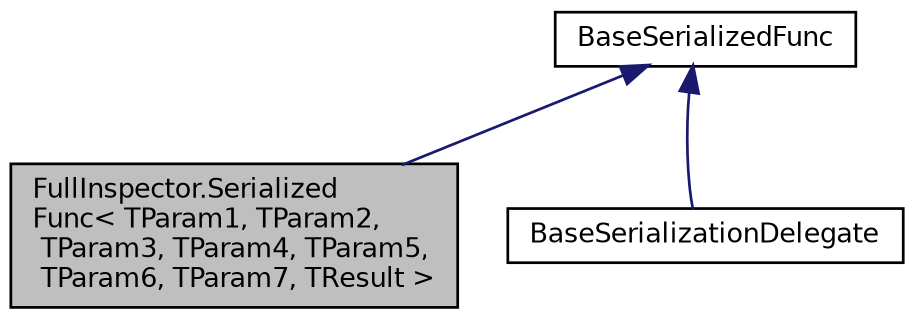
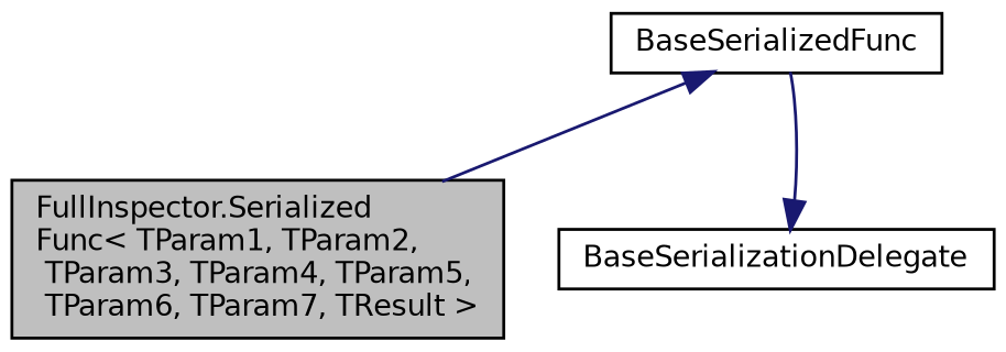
  digraph {
    node [color=black fillcolor=white fontname=Helvetica fontsize=10 shape=record style=filled]
    edge [color=midnightblue dir=back fontname=Helvetica fontsize=10 labelfontname=Helvetica labelfontsize=10 style=solid]
    n1 [fillcolor=grey75 fontcolor=black height=0.2 label="FullInspector.Serialized\lFunc\< TParam1, TParam2,\l TParam3, TParam4, TParam5,\l TParam6, TParam7, TResult \>" width=0.4]
    n2 [height=0.2 label=BaseSerializedFunc width=0.4]
    n3 [height=0.2 label=BaseSerializationDelegate width=0.4]
    n2 -> n1
-   n2 -> n3
+   n3 -> n2
  }
